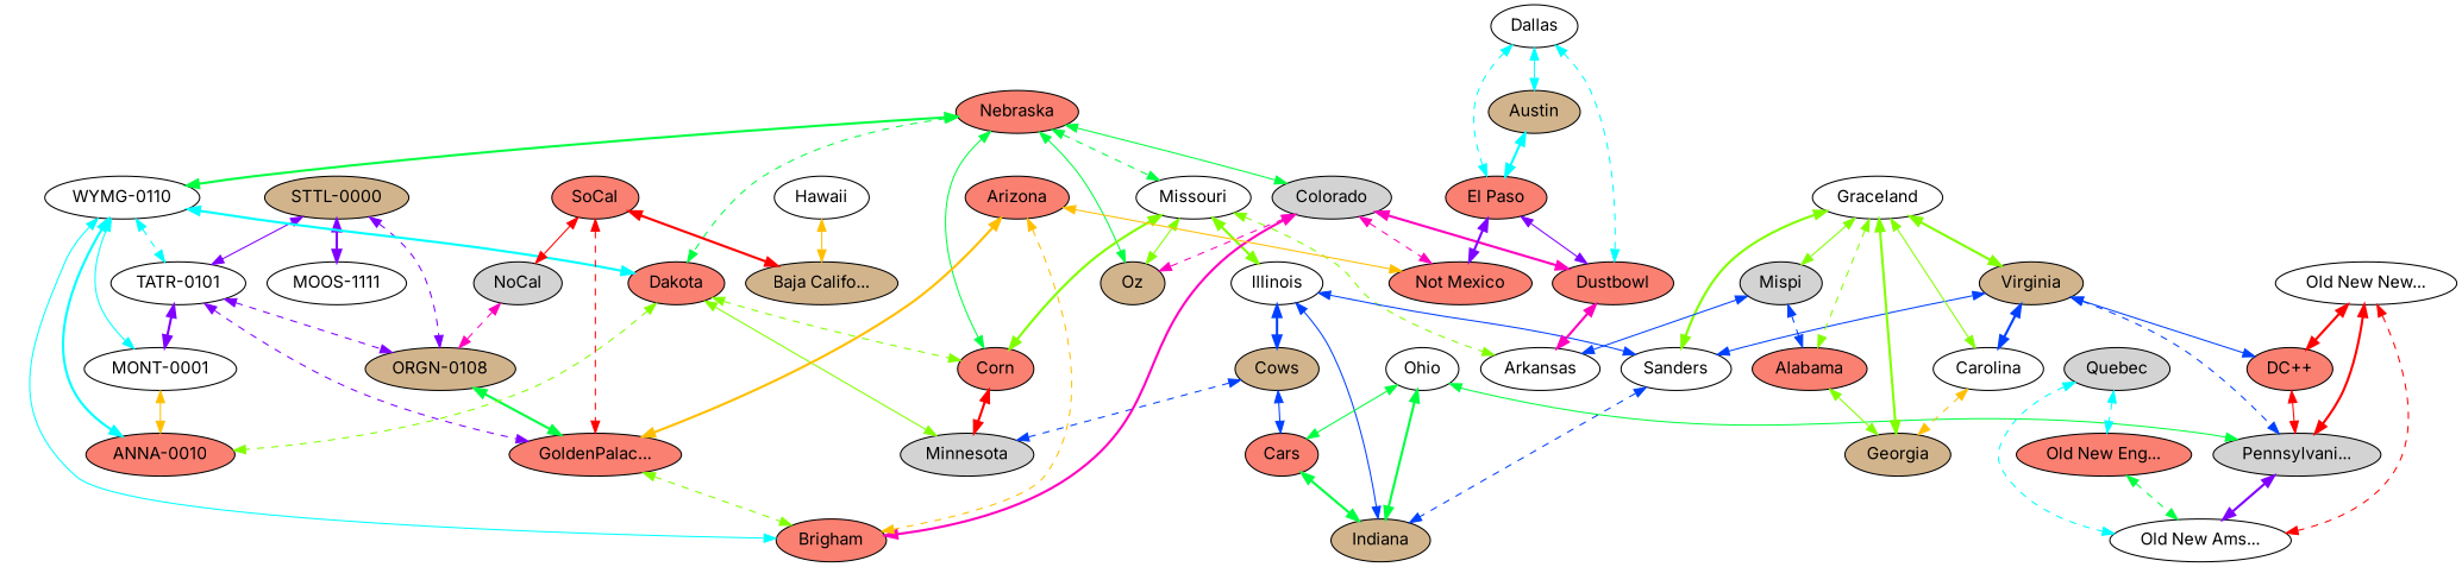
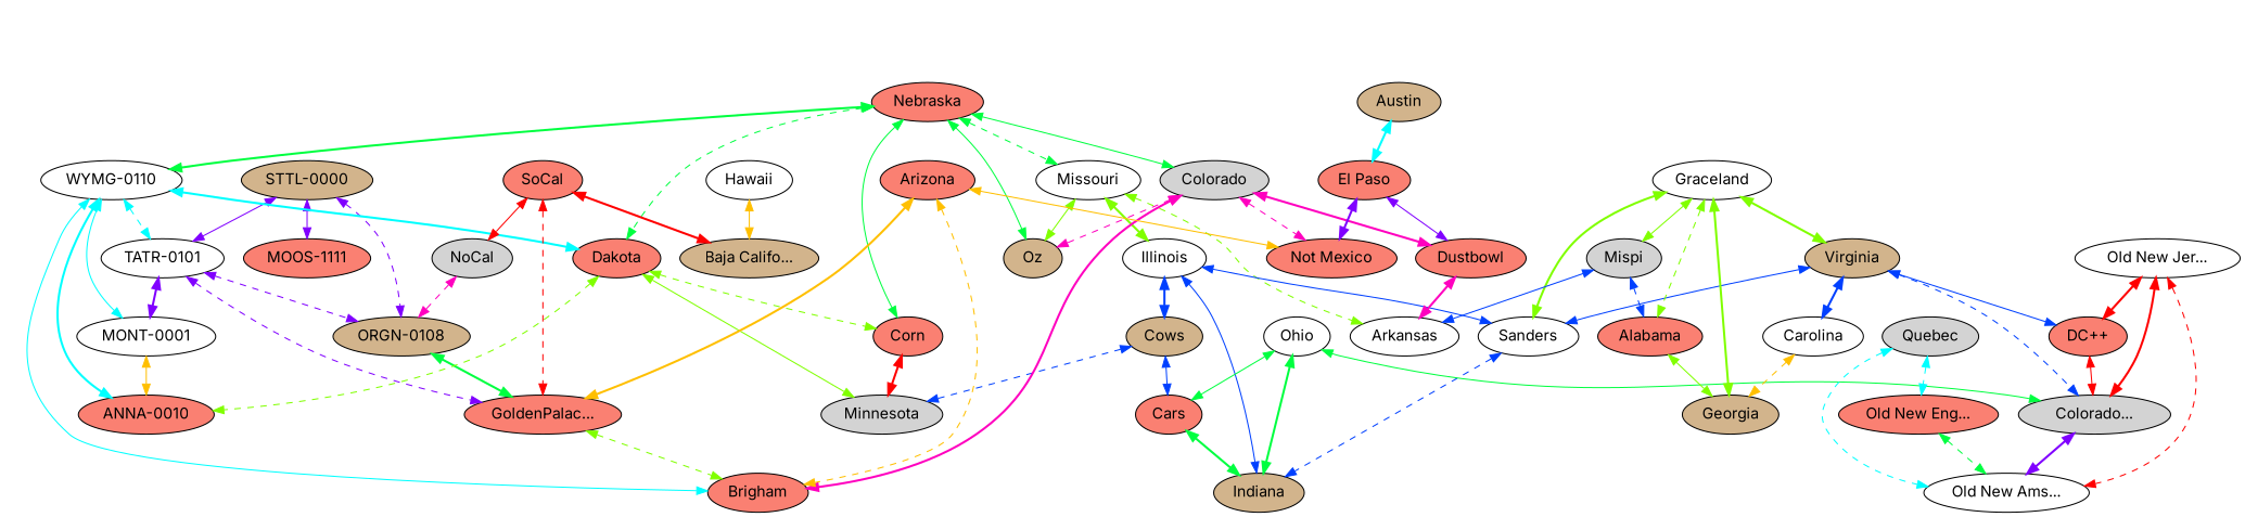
  graph {
    fontname=Inter
    node [fillcolor=salmon fontname=Inter style=filled]
    edge [color="0.25,1,1" dir=both fontname=Inter style=dashed]
-   n1 [fillcolor=white label="MOOS-1111"]
+   n1 [label="MOOS-1111"]
    n2 [fillcolor=tan label="STTL-0000"]
    n3 [fillcolor=tan label="ORGN-0108"]
    n4 [fillcolor=white label="TATR-0101"]
    n5 [label="GoldenPalac..."]
    n6 [fillcolor=white label="MONT-0001"]
    n7 [label="ANNA-0010"]
    n8 [label=Brigham]
    n9 [fillcolor=white label="WYMG-0110"]
    n10 [label=Dakota]
    n11 [fillcolor=lightgrey label=Minnesota]
    n12 [label=Corn]
    n13 [fillcolor=tan label=Cows]
    n14 [label=Cars]
    n15 [fillcolor=tan label=Indiana]
    n16 [label=Nebraska]
    n17 [fillcolor=tan label=Oz]
    n18 [fillcolor=white label=Missouri]
    n19 [fillcolor=lightgrey label=Colorado]
    n20 [fillcolor=white label=Illinois]
    n21 [fillcolor=white label=Arkansas]
    n22 [label="Not Mexico"]
    n23 [label=Dustbowl]
    n24 [fillcolor=white label=Sanders]
    n25 [fillcolor=white label=Ohio]
-   n26 [fillcolor=lightgrey label="Pennsylvani..."]
+   n26 [fillcolor=lightgrey label="Colorado..."]
    n27 [fillcolor=white label="Old New Ams..."]
    n28 [fillcolor=lightgrey label=Quebec]
    n29 [label="Old New Eng..."]
-   n30 [fillcolor=white label="Old New New..."]
+   n30 [fillcolor=white label="Old New Jer..."]
    n31 [label="DC++"]
    n32 [fillcolor=lightgrey label=NoCal]
    n33 [label=SoCal]
    n34 [fillcolor=tan label="Baja Califo..."]
    n35 [fillcolor=white label=Hawaii]
    n36 [label=Arizona]
    n37 [label="El Paso"]
-   n38 [fillcolor=white label=Dallas]
    n39 [fillcolor=tan label=Austin]
    n40 [fillcolor=tan label=Virginia]
    n41 [fillcolor=white label=Carolina]
    n42 [fillcolor=tan label=Georgia]
    n43 [fillcolor=white label=Graceland]
    n44 [fillcolor=lightgrey label=Mispi]
    n45 [label=Alabama]
-   n2 -- n1 [color="0.75,1,1" style=bold]
+   n2 -- n1 [color="0.75,1,1" style=solid]
    n2 -- n3 [color="0.75,1,1"]
    n2 -- n4 [color="0.75,1,1" style=solid]
    n3 -- n5 [color="0.375,1,1" style=bold]
    n4 -- n3 [color="0.75,1,1"]
    n4 -- n5 [color="0.75,1,1"]
    n4 -- n6 [color="0.75,1,1" style=bold]
    n5 -- n8
    n6 -- n7 [color="0.125,1,1" style=solid]
    n9 -- n4 [color="0.5,1,1"]
    n9 -- n6 [color="0.5,1,1" style=solid]
    n9 -- n7 [color="0.5,1,1" style=bold]
    n9 -- n8 [color="0.5,1,1" style=solid]
    n9 -- n10 [color="0.5,1,1" style=bold]
    n10 -- n7
    n10 -- n11 [style=solid]
    n10 -- n12
    n12 -- n11 [color="1,1,1" style=bold]
    n13 -- n11 [color="0.625,1,1"]
    n13 -- n14 [color="0.625,1,1" style=solid]
    n14 -- n15 [color="0.375,1,1" style=bold]
    n16 -- n9 [color="0.375,1,1" style=bold]
    n16 -- n10 [color="0.375,1,1"]
    n16 -- n12 [color="0.375,1,1" style=solid]
    n16 -- n17 [color="0.375,1,1" style=solid]
    n16 -- n18 [color="0.375,1,1"]
    n16 -- n19 [color="0.375,1,1" style=solid]
-   n18 -- n12 [style=bold]
    n18 -- n17 [style=solid]
    n18 -- n20 [style=bold]
    n18 -- n21
    n19 -- n8 [color="0.875,1,1" style=bold]
    n19 -- n17 [color="0.875,1,1"]
    n19 -- n22 [color="0.875,1,1"]
    n19 -- n23 [color="0.875,1,1" style=bold]
    n20 -- n13 [color="0.625,1,1" style=bold]
    n20 -- n15 [color="0.625,1,1" style=solid]
    n20 -- n24 [color="0.625,1,1" style=solid]
    n23 -- n21 [color="0.875,1,1" style=bold]
    n24 -- n15 [color="0.625,1,1"]
    n25 -- n14 [color="0.375,1,1" style=solid]
    n25 -- n15 [color="0.375,1,1" style=bold]
    n25 -- n26 [color="0.375,1,1" style=solid]
    n26 -- n27 [color="0.75,1,1" style=bold]
    n28 -- n27 [color="0.5,1,1"]
    n28 -- n29 [color="0.5,1,1"]
    n29 -- n27 [color="0.375,1,1"]
    n30 -- n26 [color="1,1,1" style=bold]
    n30 -- n27 [color="1,1,1"]
    n30 -- n31 [color="1,1,1" style=bold]
    n31 -- n26 [color="1,1,1" style=solid]
    n32 -- n3 [color="0.875,1,1"]
    n33 -- n5 [color="1,1,1"]
    n33 -- n32 [color="1,1,1" style=solid]
    n33 -- n34 [color="1,1,1" style=bold]
    n35 -- n34 [color="0.125,1,1" style=solid]
    n36 -- n5 [color="0.125,1,1" style=bold]
    n36 -- n8 [color="0.125,1,1"]
    n36 -- n22 [color="0.125,1,1" style=solid]
    n37 -- n22 [color="0.75,1,1" style=bold]
    n37 -- n23 [color="0.75,1,1" style=solid]
-   n38 -- n23 [color="0.5,1,1"]
-   n38 -- n37 [color="0.5,1,1"]
-   n38 -- n39 [color="0.5,1,1" style=solid]
    n39 -- n37 [color="0.5,1,1" style=bold]
    n40 -- n24 [color="0.625,1,1" style=solid]
    n40 -- n26 [color="0.625,1,1"]
    n40 -- n31 [color="0.625,1,1" style=solid]
    n40 -- n41 [color="0.625,1,1" style=bold]
    n41 -- n42 [color="0.125,1,1"]
    n43 -- n24 [style=bold]
    n43 -- n40 [style=bold]
-   n43 -- n41 [style=solid]
    n43 -- n42 [style=bold]
    n43 -- n44 [style=solid]
    n43 -- n45
    n44 -- n21 [color="0.625,1,1" style=solid]
    n44 -- n45 [color="0.625,1,1"]
    n45 -- n42 [style=solid]
  }
